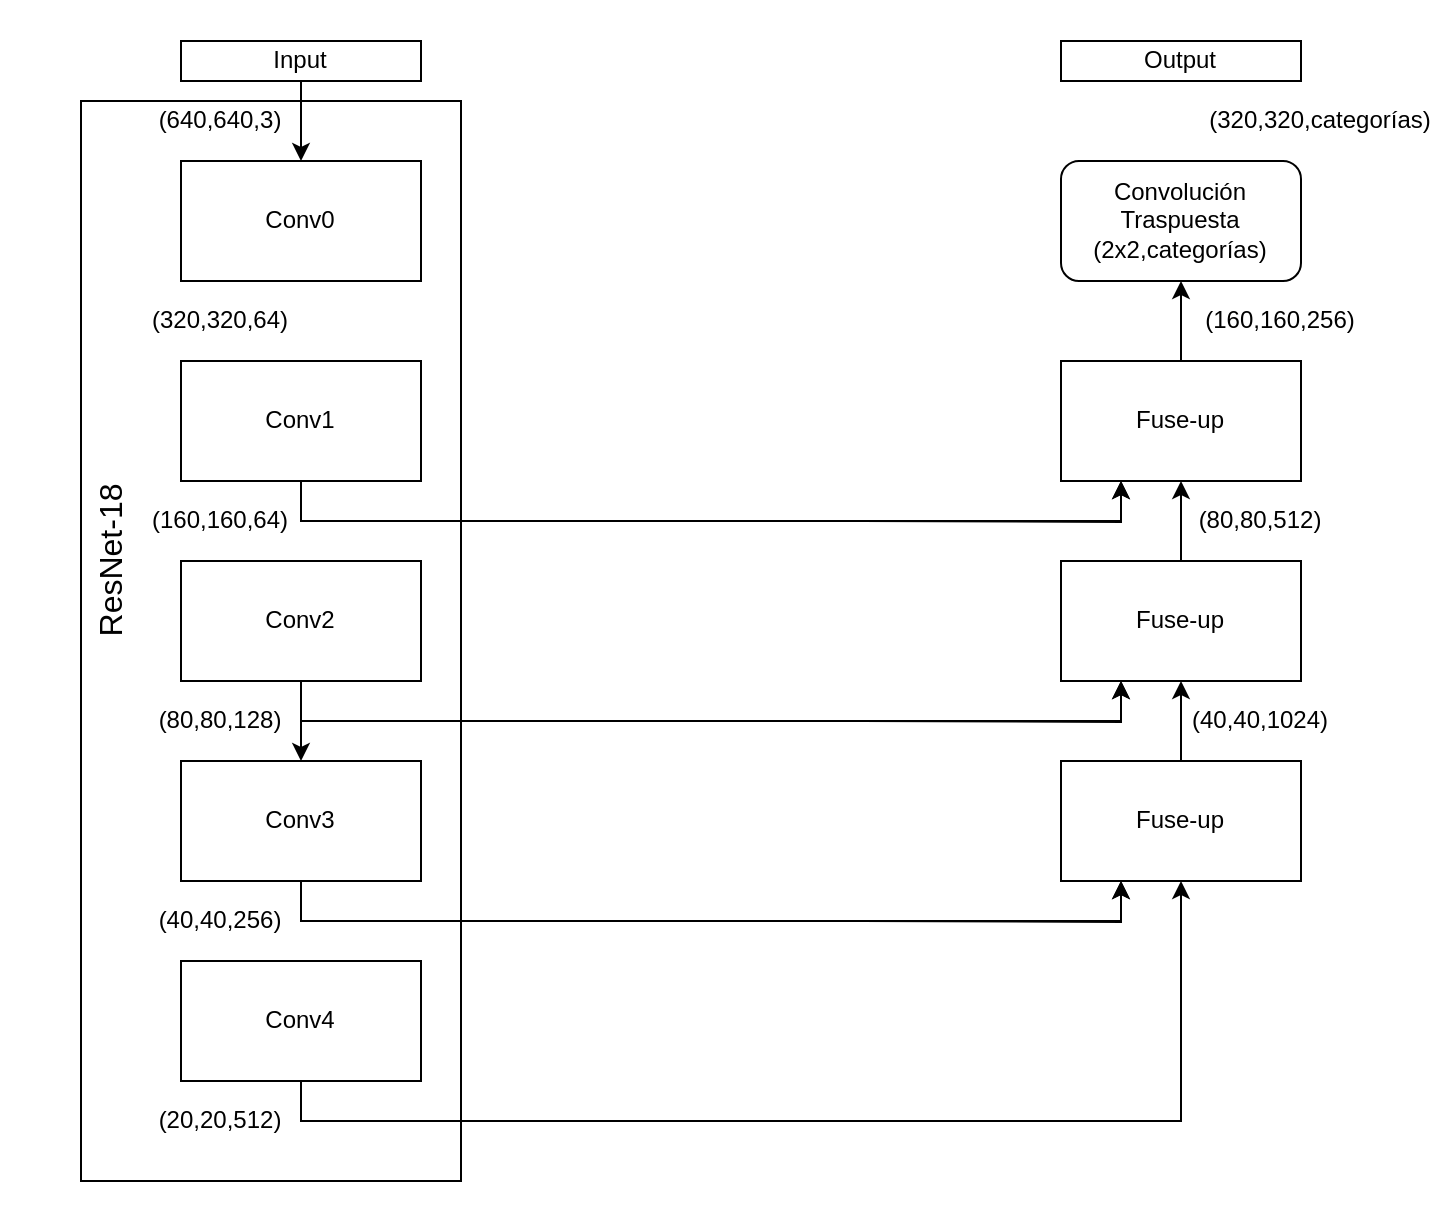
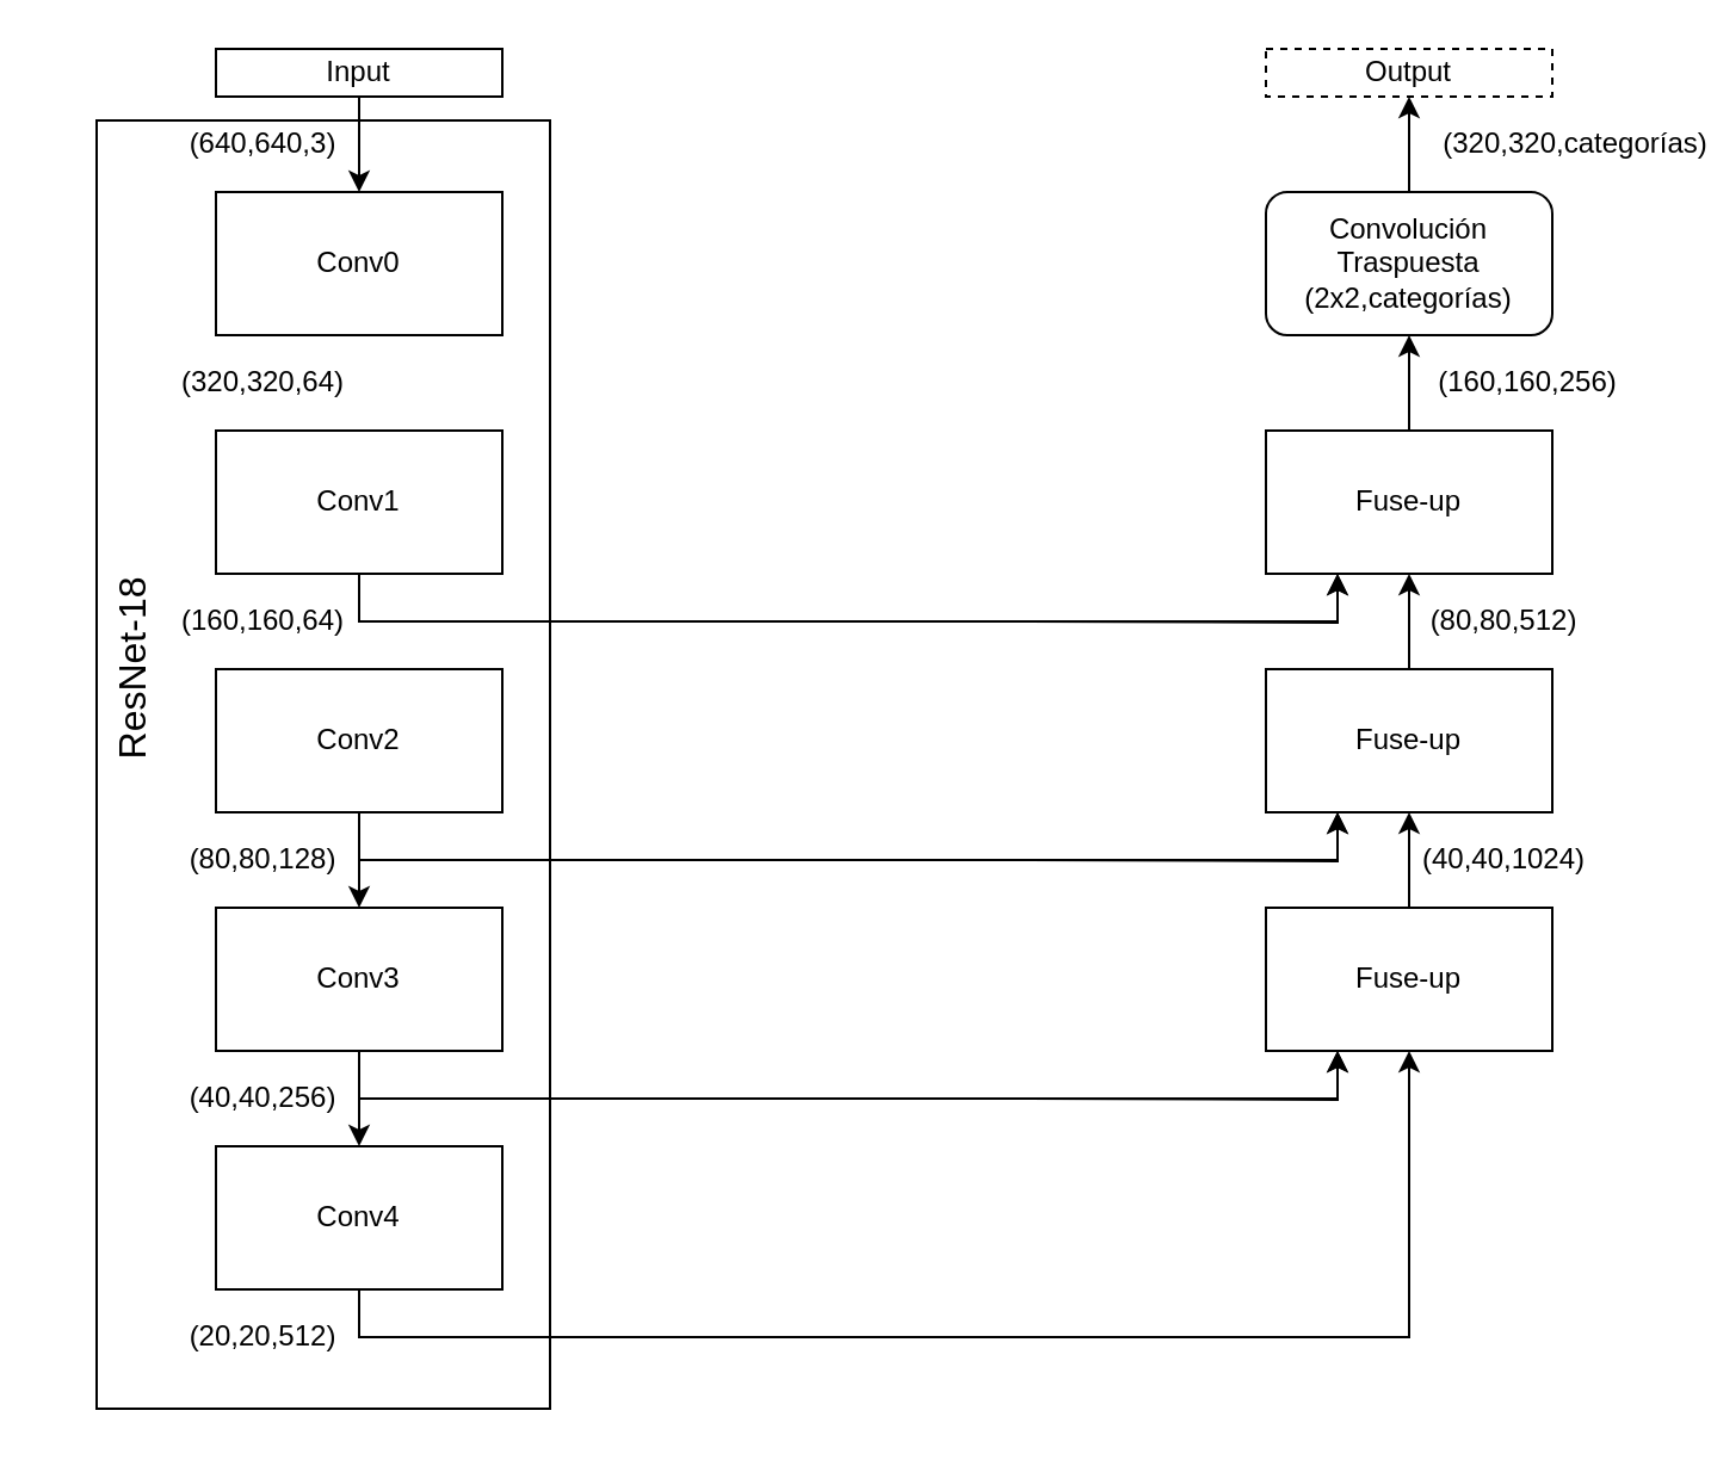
  <mxCell id="0" />
  <mxCell id="1" parent="0" />
  <mxCell id="2" value="Conv0" style="rounded=0;whiteSpace=wrap;html=1;" parent="1" vertex="1"><mxGeometry x="90" y="80" width="120" height="60" as="geometry" /></mxCell>
  <mxCell id="3" style="edgeStyle=orthogonalEdgeStyle;rounded=0;orthogonalLoop=1;jettySize=auto;html=1;exitX=0.5;exitY=1;exitDx=0;exitDy=0;" parent="1" source="4" edge="1"><mxGeometry relative="1" as="geometry"><mxPoint x="560" y="240" as="targetPoint" /><Array as="points"><mxPoint x="150" y="260" /><mxPoint x="560" y="260" /></Array></mxGeometry></mxCell>
  <mxCell id="4" value="Conv1" style="rounded=0;whiteSpace=wrap;html=1;" parent="1" vertex="1"><mxGeometry x="90" y="180" width="120" height="60" as="geometry" /></mxCell>
  <mxCell id="5" style="edgeStyle=orthogonalEdgeStyle;rounded=0;orthogonalLoop=1;jettySize=auto;html=1;exitX=0.5;exitY=1;exitDx=0;exitDy=0;" parent="1" source="7" target="10" edge="1"><mxGeometry relative="1" as="geometry" /></mxCell>
  <mxCell id="6" style="edgeStyle=orthogonalEdgeStyle;rounded=0;orthogonalLoop=1;jettySize=auto;html=1;exitX=0.5;exitY=1;exitDx=0;exitDy=0;" parent="1" source="7" edge="1"><mxGeometry relative="1" as="geometry"><mxPoint x="560" y="340" as="targetPoint" /><Array as="points"><mxPoint x="150" y="360" /><mxPoint x="560" y="360" /></Array></mxGeometry></mxCell>
  <mxCell id="7" value="Conv2" style="rounded=0;whiteSpace=wrap;html=1;" parent="1" vertex="1"><mxGeometry x="90" y="280" width="120" height="60" as="geometry" /></mxCell>
+ <mxCell id="8" style="edgeStyle=orthogonalEdgeStyle;rounded=0;orthogonalLoop=1;jettySize=auto;html=1;exitX=0.5;exitY=1;exitDx=0;exitDy=0;entryX=0.5;entryY=0;entryDx=0;entryDy=0;" parent="1" source="10" target="12" edge="1"><mxGeometry relative="1" as="geometry" /></mxCell>
  <mxCell id="9" style="edgeStyle=orthogonalEdgeStyle;rounded=0;orthogonalLoop=1;jettySize=auto;html=1;exitX=0.5;exitY=1;exitDx=0;exitDy=0;entryX=0.25;entryY=1;entryDx=0;entryDy=0;" parent="1" source="10" target="19" edge="1"><mxGeometry relative="1" as="geometry"><mxPoint x="310" y="460" as="targetPoint" /></mxGeometry></mxCell>
  <mxCell id="10" value="Conv3" style="rounded=0;whiteSpace=wrap;html=1;" parent="1" vertex="1"><mxGeometry x="90" y="380" width="120" height="60" as="geometry" /></mxCell>
  <mxCell id="11" style="edgeStyle=orthogonalEdgeStyle;rounded=0;orthogonalLoop=1;jettySize=auto;html=1;exitX=0.5;exitY=1;exitDx=0;exitDy=0;entryX=0.5;entryY=1;entryDx=0;entryDy=0;" parent="1" source="12" target="19" edge="1"><mxGeometry relative="1" as="geometry"><mxPoint x="590" y="450" as="targetPoint" /></mxGeometry></mxCell>
  <mxCell id="12" value="Conv4" style="rounded=0;whiteSpace=wrap;html=1;" parent="1" vertex="1"><mxGeometry x="90" y="480" width="120" height="60" as="geometry" /></mxCell>
- <mxCell id="13" value="Output" style="rounded=0;whiteSpace=wrap;html=1;" parent="1" vertex="1"><mxGeometry x="530" y="20" width="120" height="20" as="geometry" /></mxCell>
+ <mxCell id="13" value="Output" style="rounded=0;whiteSpace=wrap;html=1;dashed=1;" parent="1" vertex="1"><mxGeometry x="530" y="20" width="120" height="20" as="geometry" /></mxCell>
  <mxCell id="14" style="edgeStyle=orthogonalEdgeStyle;rounded=0;orthogonalLoop=1;jettySize=auto;html=1;entryX=0.5;entryY=1;entryDx=0;entryDy=0;" parent="1" source="15" target="35" edge="1"><mxGeometry relative="1" as="geometry" /></mxCell>
  <mxCell id="15" value="Fuse-up" style="rounded=0;whiteSpace=wrap;html=1;" parent="1" vertex="1"><mxGeometry x="530" y="180" width="120" height="60" as="geometry" /></mxCell>
  <mxCell id="16" style="edgeStyle=orthogonalEdgeStyle;rounded=0;orthogonalLoop=1;jettySize=auto;html=1;exitX=0.5;exitY=0;exitDx=0;exitDy=0;" parent="1" source="17" target="15" edge="1"><mxGeometry relative="1" as="geometry" /></mxCell>
  <mxCell id="17" value="Fuse-up" style="rounded=0;whiteSpace=wrap;html=1;" parent="1" vertex="1"><mxGeometry x="530" y="280" width="120" height="60" as="geometry" /></mxCell>
  <mxCell id="18" style="edgeStyle=orthogonalEdgeStyle;rounded=0;orthogonalLoop=1;jettySize=auto;html=1;exitX=0.5;exitY=0;exitDx=0;exitDy=0;entryX=0.5;entryY=1;entryDx=0;entryDy=0;" parent="1" source="19" target="17" edge="1"><mxGeometry relative="1" as="geometry" /></mxCell>
  <mxCell id="19" value="Fuse-up" style="rounded=0;whiteSpace=wrap;html=1;" parent="1" vertex="1"><mxGeometry x="530" y="380" width="120" height="60" as="geometry" /></mxCell>
  <mxCell id="20" value="(640,640,3)" style="text;html=1;strokeColor=none;fillColor=none;align=center;verticalAlign=middle;whiteSpace=wrap;rounded=0;" parent="1" vertex="1"><mxGeometry x="90" y="50" width="40" height="20" as="geometry" /></mxCell>
  <mxCell id="21" value="" style="endArrow=classic;html=1;entryX=0.5;entryY=0;entryDx=0;entryDy=0;" parent="1" target="2" edge="1"><mxGeometry width="50" height="50" relative="1" as="geometry"><mxPoint x="150" y="40" as="sourcePoint" /><mxPoint x="400" y="160" as="targetPoint" /></mxGeometry></mxCell>
  <mxCell id="22" value="Input" style="rounded=0;whiteSpace=wrap;html=1;" parent="1" vertex="1"><mxGeometry x="90" y="20" width="120" height="20" as="geometry" /></mxCell>
  <mxCell id="23" value="(160,160,64)" style="text;html=1;strokeColor=none;fillColor=none;align=center;verticalAlign=middle;whiteSpace=wrap;rounded=0;" parent="1" vertex="1"><mxGeometry x="90" y="250" width="40" height="20" as="geometry" /></mxCell>
  <mxCell id="24" value="(20,20,512)" style="text;html=1;strokeColor=none;fillColor=none;align=center;verticalAlign=middle;whiteSpace=wrap;rounded=0;" parent="1" vertex="1"><mxGeometry x="90" y="550" width="40" height="20" as="geometry" /></mxCell>
  <mxCell id="25" style="edgeStyle=orthogonalEdgeStyle;rounded=0;orthogonalLoop=1;jettySize=auto;html=1;exitX=1;exitY=0.5;exitDx=0;exitDy=0;entryX=0.25;entryY=1;entryDx=0;entryDy=0;" parent="1" target="19" edge="1"><mxGeometry relative="1" as="geometry"><mxPoint x="430" y="460" as="sourcePoint" /></mxGeometry></mxCell>
  <mxCell id="26" value="(40,40,256)" style="text;html=1;strokeColor=none;fillColor=none;align=center;verticalAlign=middle;whiteSpace=wrap;rounded=0;" parent="1" vertex="1"><mxGeometry x="90" y="450" width="40" height="20" as="geometry" /></mxCell>
  <mxCell id="27" style="edgeStyle=orthogonalEdgeStyle;rounded=0;orthogonalLoop=1;jettySize=auto;html=1;exitX=1;exitY=0.5;exitDx=0;exitDy=0;entryX=0.25;entryY=1;entryDx=0;entryDy=0;" parent="1" target="17" edge="1"><mxGeometry relative="1" as="geometry"><mxPoint x="430" y="360" as="sourcePoint" /></mxGeometry></mxCell>
  <mxCell id="28" style="edgeStyle=orthogonalEdgeStyle;rounded=0;orthogonalLoop=1;jettySize=auto;html=1;exitX=1;exitY=0.5;exitDx=0;exitDy=0;entryX=0.25;entryY=1;entryDx=0;entryDy=0;" parent="1" target="15" edge="1"><mxGeometry relative="1" as="geometry"><mxPoint x="430" y="260" as="sourcePoint" /></mxGeometry></mxCell>
  <mxCell id="29" value="&lt;div&gt;(80,80,128)&lt;/div&gt;" style="text;html=1;strokeColor=none;fillColor=none;align=center;verticalAlign=middle;whiteSpace=wrap;rounded=0;" parent="1" vertex="1"><mxGeometry x="90" y="350" width="40" height="20" as="geometry" /></mxCell>
  <mxCell id="30" value="(320,320,64)" style="text;html=1;strokeColor=none;fillColor=none;align=center;verticalAlign=middle;whiteSpace=wrap;rounded=0;" parent="1" vertex="1"><mxGeometry x="90" y="150" width="40" height="20" as="geometry" /></mxCell>
  <mxCell id="31" value="&lt;div&gt;(160,160,256)&lt;/div&gt;" style="text;html=1;strokeColor=none;fillColor=none;align=center;verticalAlign=middle;whiteSpace=wrap;rounded=0;" parent="1" vertex="1"><mxGeometry x="620" y="150" width="40" height="20" as="geometry" /></mxCell>
  <mxCell id="32" value="(40,40,1024)" style="text;html=1;strokeColor=none;fillColor=none;align=center;verticalAlign=middle;whiteSpace=wrap;rounded=0;" parent="1" vertex="1"><mxGeometry x="610" y="350" width="40" height="20" as="geometry" /></mxCell>
  <mxCell id="33" value="(80,80,512)" style="text;html=1;strokeColor=none;fillColor=none;align=center;verticalAlign=middle;whiteSpace=wrap;rounded=0;" parent="1" vertex="1"><mxGeometry x="610" y="250" width="40" height="20" as="geometry" /></mxCell>
+ <mxCell id="34" style="edgeStyle=orthogonalEdgeStyle;rounded=0;orthogonalLoop=1;jettySize=auto;html=1;exitX=0.5;exitY=0;exitDx=0;exitDy=0;" parent="1" source="35" target="13" edge="1"><mxGeometry relative="1" as="geometry" /></mxCell>
  <mxCell id="35" value="&lt;div&gt;Convolución Traspuesta&lt;/div&gt;&lt;div&gt;(2x2,categorías)&lt;br&gt;&lt;/div&gt;" style="rounded=1;whiteSpace=wrap;html=1;" parent="1" vertex="1"><mxGeometry x="530" y="80" width="120" height="60" as="geometry" /></mxCell>
  <mxCell id="36" value="(320,320,categorías)" style="text;html=1;strokeColor=none;fillColor=none;align=center;verticalAlign=middle;whiteSpace=wrap;rounded=0;" parent="1" vertex="1"><mxGeometry x="640" y="50" width="40" height="20" as="geometry" /></mxCell>
  <mxCell id="37" value="" style="rounded=0;whiteSpace=wrap;html=1;fillColor=none;" parent="1" vertex="1"><mxGeometry x="40" y="50" width="190" height="540" as="geometry" /></mxCell>
  <mxCell id="38" value="&lt;font style=&quot;font-size: 16px&quot;&gt;ResNet&lt;/font&gt;&lt;font style=&quot;font-size: 16px&quot;&gt;-18&lt;/font&gt;" style="text;html=1;strokeColor=none;fillColor=none;align=center;verticalAlign=middle;whiteSpace=wrap;rounded=0;horizontal=0;" parent="1" vertex="1"><mxGeometry x="20" y="270" width="70" height="20" as="geometry" /></mxCell>
